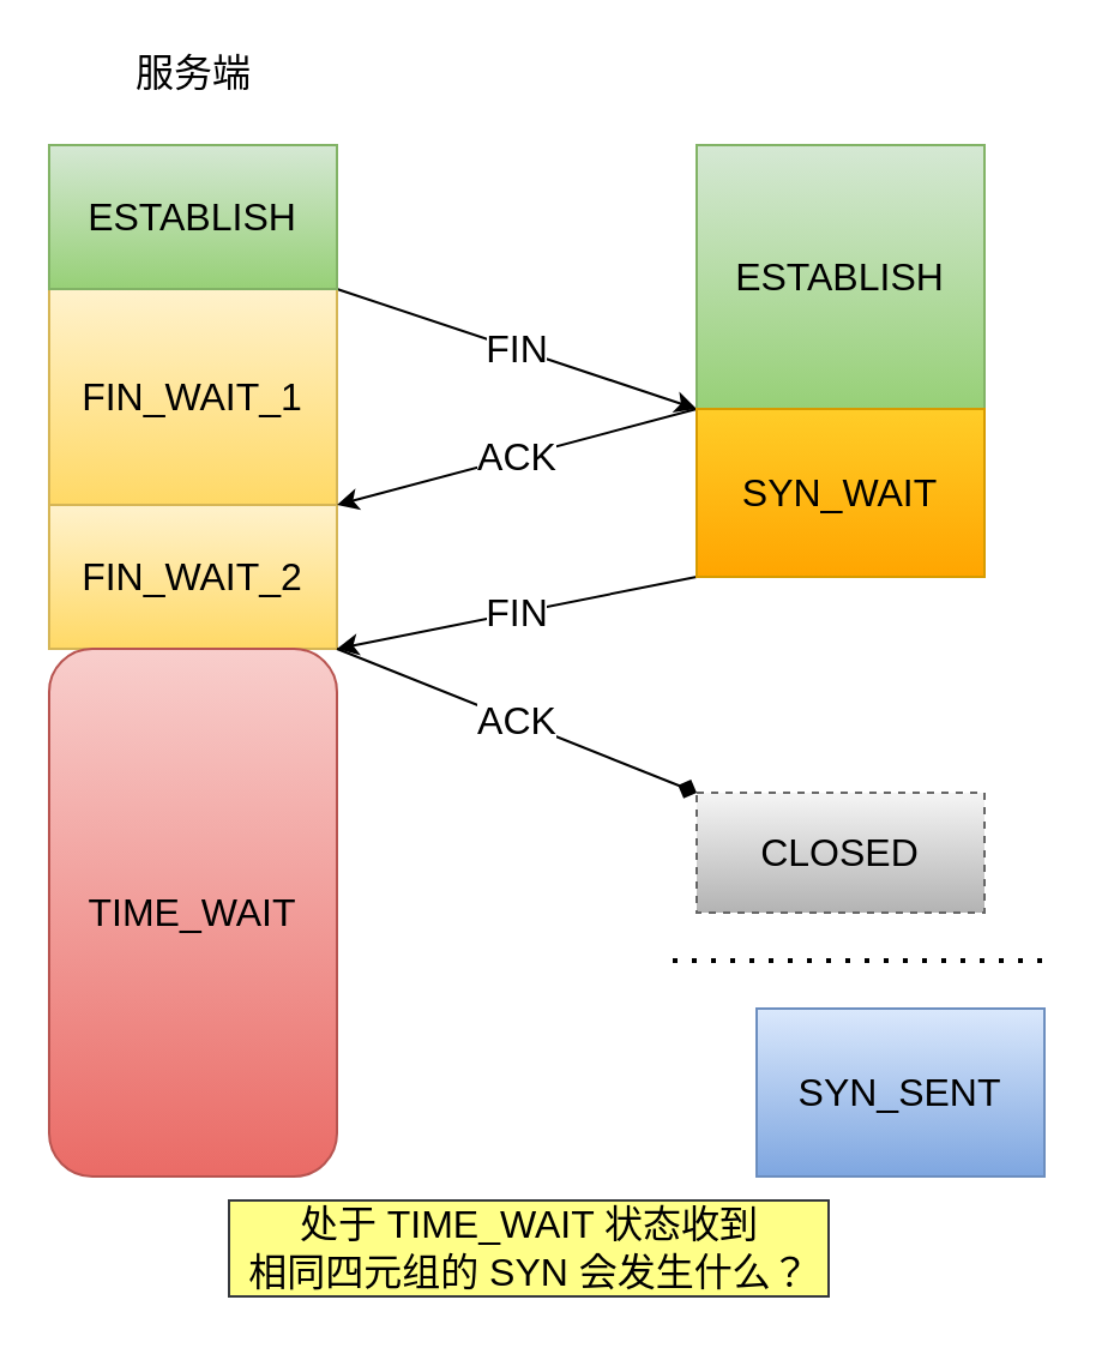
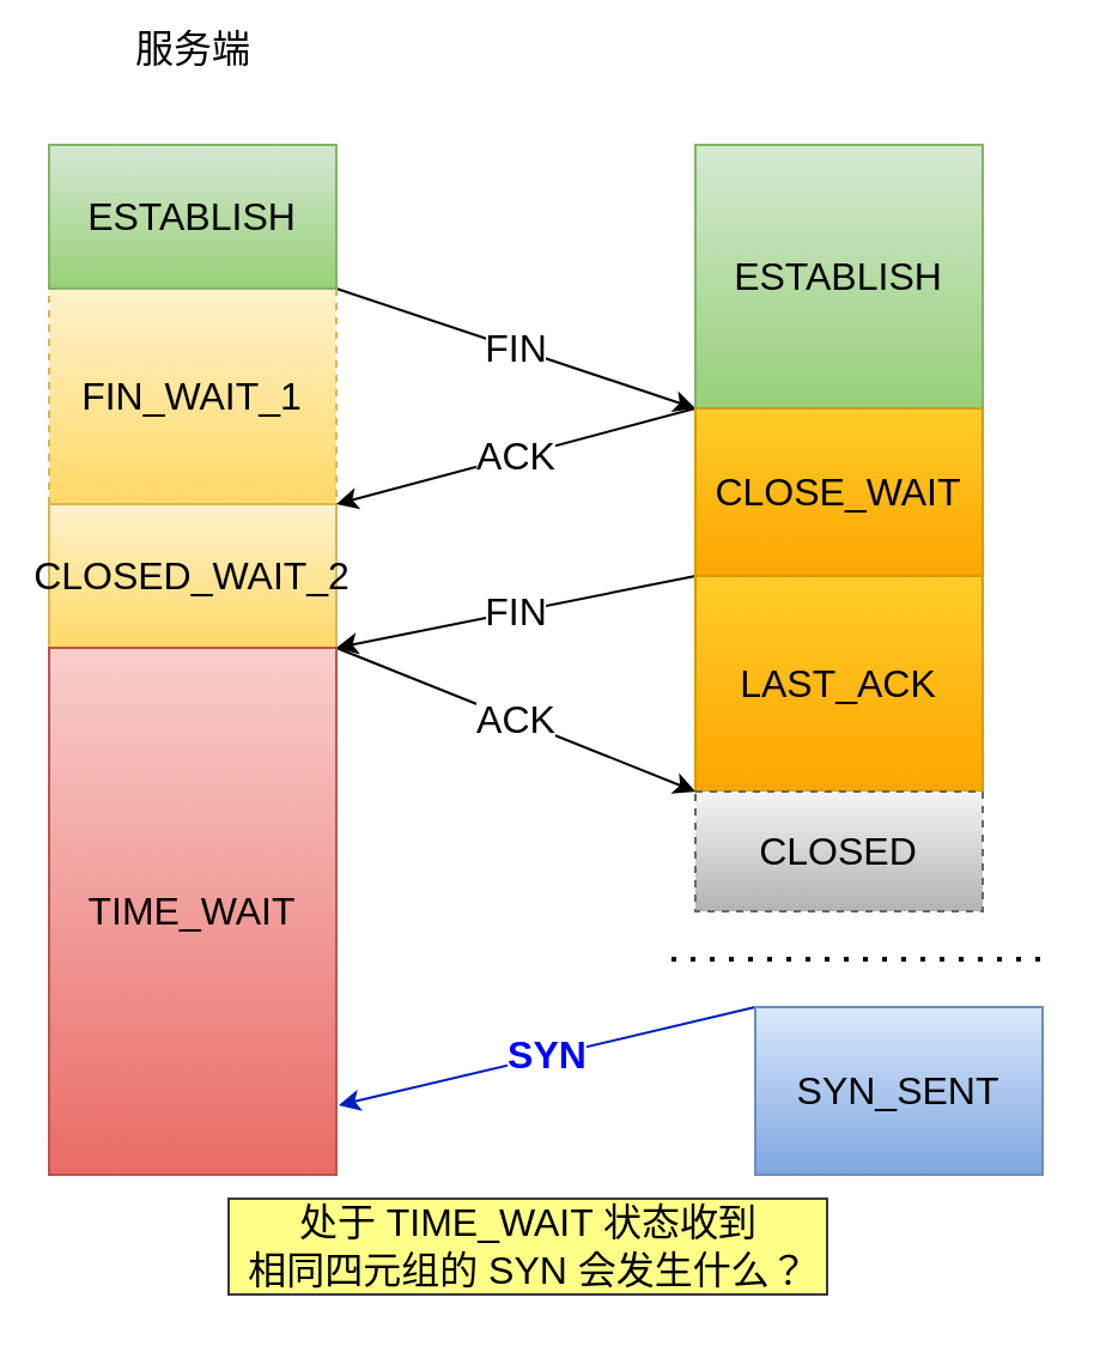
  <mxCell id="0" />
  <mxCell id="1" parent="0" />
  <mxCell id="2" value="FIN" style="rounded=0;orthogonalLoop=1;jettySize=auto;html=1;entryX=0;entryY=0;entryDx=0;entryDy=0;exitX=1;exitY=1;exitDx=0;exitDy=0;fontSize=16;" edge="1" parent="1" source="6" target="9"><mxGeometry relative="1" as="geometry" /></mxCell>
- <mxCell id="3" value="&lt;span style=&quot;font-size: 16px;&quot;&gt;FIN_WAIT_1&lt;/span&gt;" style="rounded=0;whiteSpace=wrap;html=1;fontSize=16;fillColor=#fff2cc;gradientColor=#ffd966;strokeColor=#d6b656;" vertex="1" parent="1"><mxGeometry x="20" y="120" width="120" height="90" as="geometry" /></mxCell>
- <mxCell id="4" value="&lt;span style=&quot;font-size: 16px;&quot;&gt;FIN_WAIT_2&lt;/span&gt;" style="rounded=0;whiteSpace=wrap;html=1;fontSize=16;fillColor=#fff2cc;gradientColor=#ffd966;strokeColor=#d6b656;" vertex="1" parent="1"><mxGeometry x="20" y="210" width="120" height="60" as="geometry" /></mxCell>
+ <mxCell id="3" value="&lt;span style=&quot;font-size: 16px;&quot;&gt;FIN_WAIT_1&lt;/span&gt;" style="rounded=0;whiteSpace=wrap;html=1;fontSize=16;fillColor=#fff2cc;gradientColor=#ffd966;strokeColor=#d6b656;dashed=1;" vertex="1" parent="1"><mxGeometry x="20" y="120" width="120" height="90" as="geometry" /></mxCell>
+ <mxCell id="4" value="&lt;span style=&quot;font-size: 16px;&quot;&gt;CLOSED_WAIT_2&lt;/span&gt;" style="rounded=0;whiteSpace=wrap;html=1;fontSize=16;fillColor=#fff2cc;gradientColor=#ffd966;strokeColor=#d6b656;" vertex="1" parent="1"><mxGeometry x="20" y="210" width="120" height="60" as="geometry" /></mxCell>
  <mxCell id="5" value="ESTABLISH" style="rounded=0;whiteSpace=wrap;html=1;fontSize=16;fillColor=#d5e8d4;gradientColor=#97d077;strokeColor=#82b366;" vertex="1" parent="1"><mxGeometry x="290" y="60" width="120" height="110" as="geometry" /></mxCell>
  <mxCell id="6" value="ESTABLISH" style="rounded=0;whiteSpace=wrap;html=1;fontSize=16;fillColor=#d5e8d4;strokeColor=#82b366;gradientColor=#97d077;" vertex="1" parent="1"><mxGeometry x="20" y="60" width="120" height="60" as="geometry" /></mxCell>
  <mxCell id="7" value="ACK" style="edgeStyle=none;rounded=0;orthogonalLoop=1;jettySize=auto;html=1;entryX=1;entryY=0;entryDx=0;entryDy=0;exitX=0;exitY=0;exitDx=0;exitDy=0;fontSize=16;" edge="1" parent="1" source="9" target="4"><mxGeometry relative="1" as="geometry" /></mxCell>
  <mxCell id="8" value="FIN" style="edgeStyle=none;rounded=0;orthogonalLoop=1;jettySize=auto;html=1;entryX=1;entryY=1;entryDx=0;entryDy=0;exitX=0;exitY=1;exitDx=0;exitDy=0;fontSize=16;" edge="1" parent="1" source="9" target="4"><mxGeometry relative="1" as="geometry" /></mxCell>
- <mxCell id="9" value="SYN_WAIT" style="rounded=0;whiteSpace=wrap;html=1;fontSize=16;fillColor=#ffcd28;gradientColor=#ffa500;strokeColor=#d79b00;" vertex="1" parent="1"><mxGeometry x="290" y="170" width="120" height="70" as="geometry" /></mxCell>
+ <mxCell id="9" value="CLOSE_WAIT" style="rounded=0;whiteSpace=wrap;html=1;fontSize=16;fillColor=#ffcd28;gradientColor=#ffa500;strokeColor=#d79b00;" vertex="1" parent="1"><mxGeometry x="290" y="170" width="120" height="70" as="geometry" /></mxCell>
+ <mxCell id="10" value="LAST_ACK" style="rounded=0;whiteSpace=wrap;html=1;fontSize=16;fillColor=#ffcd28;gradientColor=#ffa500;strokeColor=#d79b00;" vertex="1" parent="1"><mxGeometry x="290" y="240" width="120" height="90" as="geometry" /></mxCell>
  <mxCell id="11" value="CLOSED" style="rounded=0;whiteSpace=wrap;html=1;fontSize=16;fillColor=#f5f5f5;gradientColor=#b3b3b3;strokeColor=#666666;dashed=1;" vertex="1" parent="1"><mxGeometry x="290" y="330" width="120" height="50" as="geometry" /></mxCell>
- <mxCell id="12" value="ACK" style="edgeStyle=none;rounded=0;orthogonalLoop=1;jettySize=auto;html=1;entryX=0;entryY=0;entryDx=0;entryDy=0;exitX=1;exitY=0;exitDx=0;exitDy=0;fontSize=16;endArrow=diamond;" edge="1" parent="1" source="13" target="11"><mxGeometry relative="1" as="geometry" /></mxCell>
- <mxCell id="13" value="&lt;span style=&quot;font-size: 16px;&quot;&gt;TIME_WAIT&lt;/span&gt;" style="whiteSpace=wrap;html=1;fontSize=16;fillColor=#f8cecc;gradientColor=#ea6b66;strokeColor=#b85450;rounded=1;" vertex="1" parent="1"><mxGeometry x="20" y="270" width="120" height="220" as="geometry" /></mxCell>
+ <mxCell id="12" value="ACK" style="edgeStyle=none;rounded=0;orthogonalLoop=1;jettySize=auto;html=1;entryX=0;entryY=0;entryDx=0;entryDy=0;exitX=1;exitY=0;exitDx=0;exitDy=0;fontSize=16;" edge="1" parent="1" source="13" target="11"><mxGeometry relative="1" as="geometry" /></mxCell>
+ <mxCell id="13" value="&lt;span style=&quot;font-size: 16px;&quot;&gt;TIME_WAIT&lt;/span&gt;" style="rounded=0;whiteSpace=wrap;html=1;fontSize=16;fillColor=#f8cecc;gradientColor=#ea6b66;strokeColor=#b85450;" vertex="1" parent="1"><mxGeometry x="20" y="270" width="120" height="220" as="geometry" /></mxCell>
+ <mxCell id="14" value="SYN" style="edgeStyle=none;rounded=0;orthogonalLoop=1;jettySize=auto;html=1;entryX=1.008;entryY=0.868;entryDx=0;entryDy=0;exitX=0;exitY=0;exitDx=0;exitDy=0;entryPerimeter=0;fontSize=16;fillColor=#0050ef;strokeColor=#001DBC;fontStyle=1;fontColor=#0000FF;" edge="1" parent="1" source="15" target="13"><mxGeometry relative="1" as="geometry" /></mxCell>
  <mxCell id="15" value="SYN_SENT" style="rounded=0;whiteSpace=wrap;html=1;fontSize=16;fillColor=#dae8fc;gradientColor=#7ea6e0;strokeColor=#6c8ebf;" vertex="1" parent="1"><mxGeometry x="315" y="420" width="120" height="70" as="geometry" /></mxCell>
- <mxCell id="16" value="服务端" style="text;html=1;align=center;verticalAlign=middle;resizable=0;points=[];autosize=1;strokeColor=none;fillColor=none;fontSize=16;" vertex="1" parent="1"><mxGeometry x="50" y="20" width="60" height="20" as="geometry" /></mxCell>
+ <mxCell id="16" value="服务端" style="text;html=1;align=center;verticalAlign=middle;resizable=0;points=[];autosize=1;strokeColor=none;fillColor=none;fontSize=16;" vertex="1" parent="1"><mxGeometry x="50" y="10" width="60" height="20" as="geometry" /></mxCell>
  <mxCell id="17" value="" style="endArrow=none;dashed=1;html=1;dashPattern=1 3;strokeWidth=2;rounded=0;fontSize=16;" edge="1" parent="1"><mxGeometry width="50" height="50" relative="1" as="geometry"><mxPoint x="280" y="400" as="sourcePoint" /><mxPoint x="440" y="400" as="targetPoint" /></mxGeometry></mxCell>
  <mxCell id="18" value="处于 TIME_WAIT 状态收到&lt;br&gt;相同四元组的 SYN 会发生什么？" style="text;html=1;align=center;verticalAlign=middle;resizable=0;points=[];autosize=1;strokeColor=#36393d;fillColor=#ffff88;fontSize=16;" vertex="1" parent="1"><mxGeometry x="95" y="500" width="250" height="40" as="geometry" /></mxCell>
